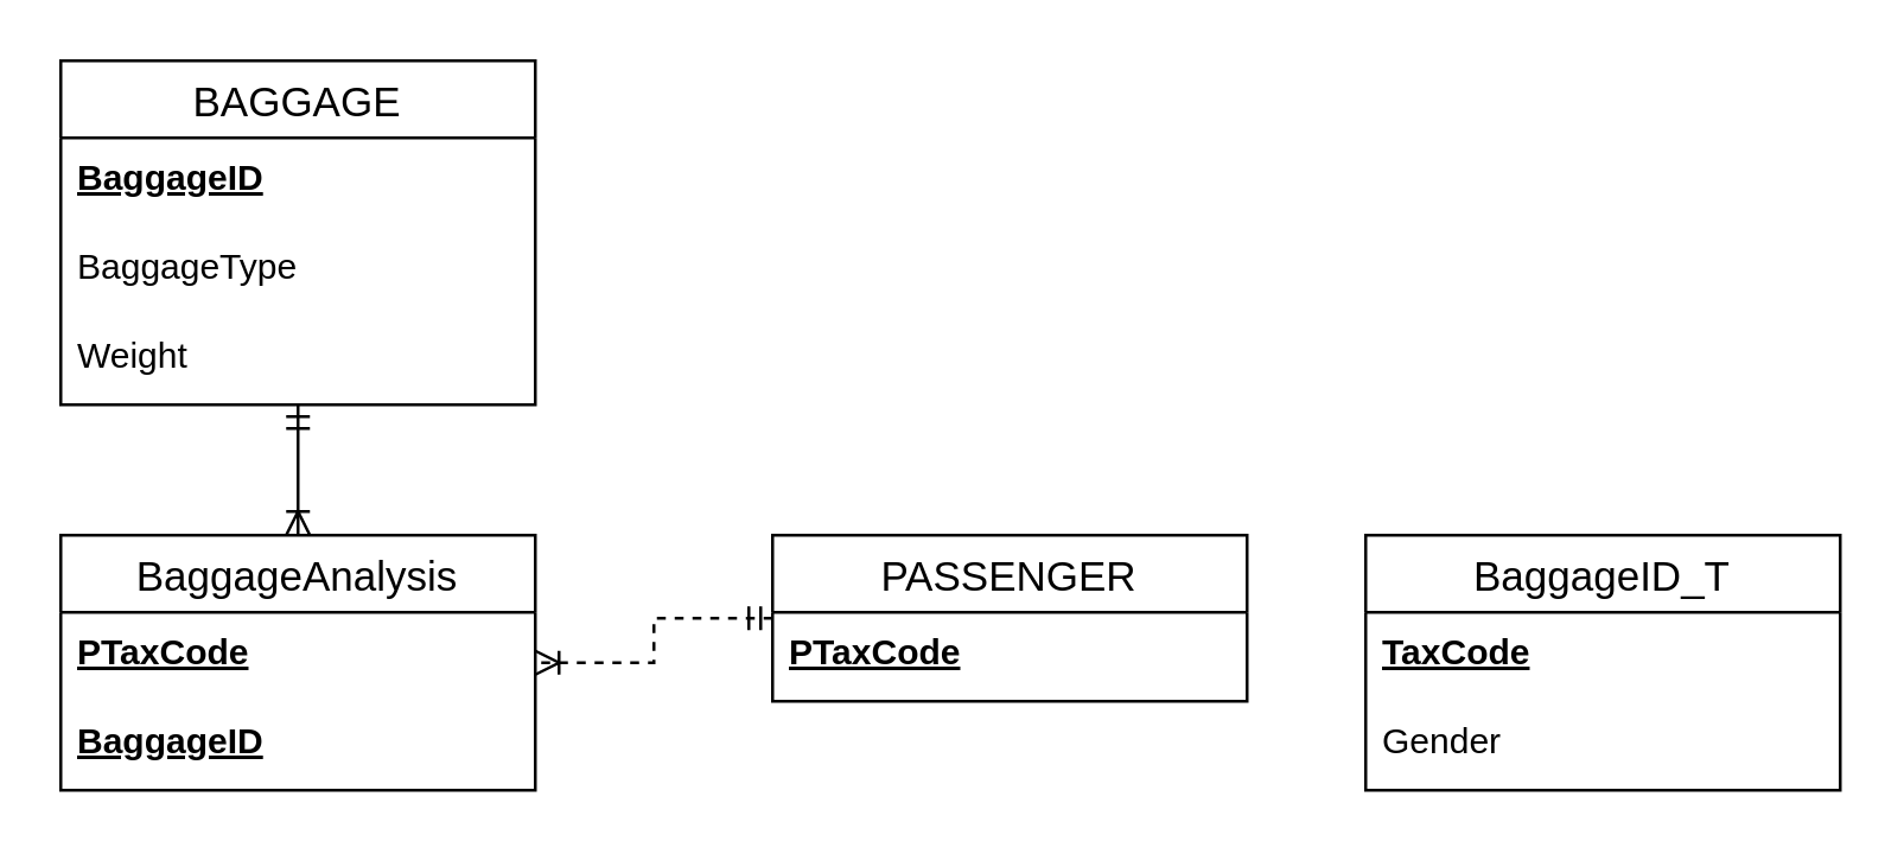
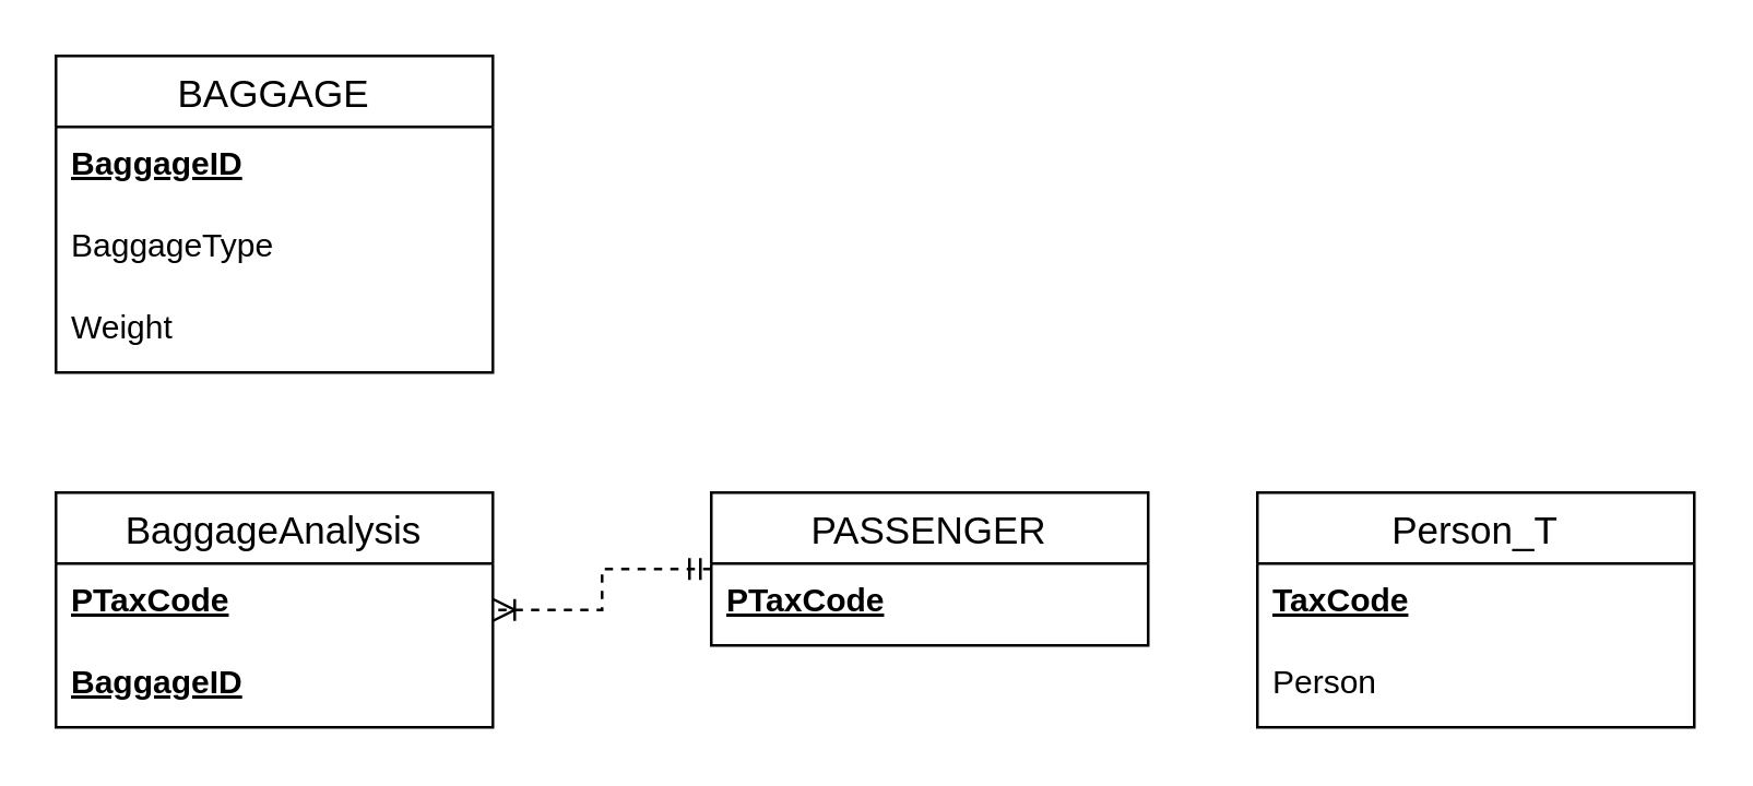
  <mxCell id="0" />
  <mxCell id="1" parent="0" />
  <mxCell id="2" value="BaggageAnalysis" style="swimlane;fontStyle=0;childLayout=stackLayout;horizontal=1;startSize=26;horizontalStack=0;resizeParent=1;resizeParentMax=0;resizeLast=0;collapsible=1;marginBottom=0;align=center;fontSize=14;" vertex="1" parent="1"><mxGeometry x="20" y="180" width="160" height="86" as="geometry" /></mxCell>
  <mxCell id="3" value="PTaxCode" style="text;strokeColor=none;fillColor=none;spacingLeft=4;spacingRight=4;overflow=hidden;rotatable=0;points=[[0,0.5],[1,0.5]];portConstraint=eastwest;fontSize=12;fontStyle=5" vertex="1" parent="2"><mxGeometry y="26" width="160" height="30" as="geometry" /></mxCell>
  <mxCell id="4" value="BaggageID" style="text;strokeColor=none;fillColor=none;spacingLeft=4;spacingRight=4;overflow=hidden;rotatable=0;points=[[0,0.5],[1,0.5]];portConstraint=eastwest;fontSize=12;fontStyle=5" vertex="1" parent="2"><mxGeometry y="56" width="160" height="30" as="geometry" /></mxCell>
  <mxCell id="5" value="PASSENGER" style="swimlane;fontStyle=0;childLayout=stackLayout;horizontal=1;startSize=26;horizontalStack=0;resizeParent=1;resizeParentMax=0;resizeLast=0;collapsible=1;marginBottom=0;align=center;fontSize=14;" vertex="1" parent="1"><mxGeometry x="260" y="180" width="160" height="56" as="geometry" /></mxCell>
  <mxCell id="6" value="PTaxCode" style="text;strokeColor=none;fillColor=none;spacingLeft=4;spacingRight=4;overflow=hidden;rotatable=0;points=[[0,0.5],[1,0.5]];portConstraint=eastwest;fontSize=12;fontStyle=5" vertex="1" parent="5"><mxGeometry y="26" width="160" height="30" as="geometry" /></mxCell>
  <mxCell id="7" style="edgeStyle=orthogonalEdgeStyle;rounded=0;orthogonalLoop=1;jettySize=auto;html=1;endArrow=ERoneToMany;endFill=0;startArrow=ERmandOne;startFill=0;dashed=1;" edge="1" parent="1" source="5" target="2"><mxGeometry relative="1" as="geometry" /></mxCell>
- <mxCell id="8" value="BaggageID_T" style="swimlane;fontStyle=0;childLayout=stackLayout;horizontal=1;startSize=26;horizontalStack=0;resizeParent=1;resizeParentMax=0;resizeLast=0;collapsible=1;marginBottom=0;align=center;fontSize=14;" vertex="1" parent="1"><mxGeometry x="460" y="180" width="160" height="86" as="geometry" /></mxCell>
+ <mxCell id="8" value="Person_T" style="swimlane;fontStyle=0;childLayout=stackLayout;horizontal=1;startSize=26;horizontalStack=0;resizeParent=1;resizeParentMax=0;resizeLast=0;collapsible=1;marginBottom=0;align=center;fontSize=14;" vertex="1" parent="1"><mxGeometry x="460" y="180" width="160" height="86" as="geometry" /></mxCell>
  <mxCell id="9" value="TaxCode" style="text;strokeColor=none;fillColor=none;spacingLeft=4;spacingRight=4;overflow=hidden;rotatable=0;points=[[0,0.5],[1,0.5]];portConstraint=eastwest;fontSize=12;fontStyle=5" vertex="1" parent="8"><mxGeometry y="26" width="160" height="30" as="geometry" /></mxCell>
- <mxCell id="10" value="Gender" style="text;strokeColor=none;fillColor=none;spacingLeft=4;spacingRight=4;overflow=hidden;rotatable=0;points=[[0,0.5],[1,0.5]];portConstraint=eastwest;fontSize=12;" vertex="1" parent="8"><mxGeometry y="56" width="160" height="30" as="geometry" /></mxCell>
+ <mxCell id="10" value="Person" style="text;strokeColor=none;fillColor=none;spacingLeft=4;spacingRight=4;overflow=hidden;rotatable=0;points=[[0,0.5],[1,0.5]];portConstraint=eastwest;fontSize=12;" vertex="1" parent="8"><mxGeometry y="56" width="160" height="30" as="geometry" /></mxCell>
  <mxCell id="11" value="BAGGAGE" style="swimlane;fontStyle=0;childLayout=stackLayout;horizontal=1;startSize=26;horizontalStack=0;resizeParent=1;resizeParentMax=0;resizeLast=0;collapsible=1;marginBottom=0;align=center;fontSize=14;" vertex="1" parent="1"><mxGeometry x="20" y="20" width="160" height="116" as="geometry" /></mxCell>
  <mxCell id="12" value="BaggageID" style="text;strokeColor=none;fillColor=none;spacingLeft=4;spacingRight=4;overflow=hidden;rotatable=0;points=[[0,0.5],[1,0.5]];portConstraint=eastwest;fontSize=12;fontStyle=5" vertex="1" parent="11"><mxGeometry y="26" width="160" height="30" as="geometry" /></mxCell>
  <mxCell id="13" value="BaggageType" style="text;strokeColor=none;fillColor=none;spacingLeft=4;spacingRight=4;overflow=hidden;rotatable=0;points=[[0,0.5],[1,0.5]];portConstraint=eastwest;fontSize=12;" vertex="1" parent="11"><mxGeometry y="56" width="160" height="30" as="geometry" /></mxCell>
  <mxCell id="14" value="Weight" style="text;strokeColor=none;fillColor=none;spacingLeft=4;spacingRight=4;overflow=hidden;rotatable=0;points=[[0,0.5],[1,0.5]];portConstraint=eastwest;fontSize=12;" vertex="1" parent="11"><mxGeometry y="86" width="160" height="30" as="geometry" /></mxCell>
- <mxCell id="15" style="edgeStyle=orthogonalEdgeStyle;rounded=0;orthogonalLoop=1;jettySize=auto;html=1;endArrow=ERoneToMany;endFill=0;startArrow=ERmandOne;startFill=0;" edge="1" parent="1" source="11" target="2"><mxGeometry relative="1" as="geometry"><mxPoint x="300" y="105" as="sourcePoint" /><mxPoint x="220" y="120" as="targetPoint" /></mxGeometry></mxCell>
